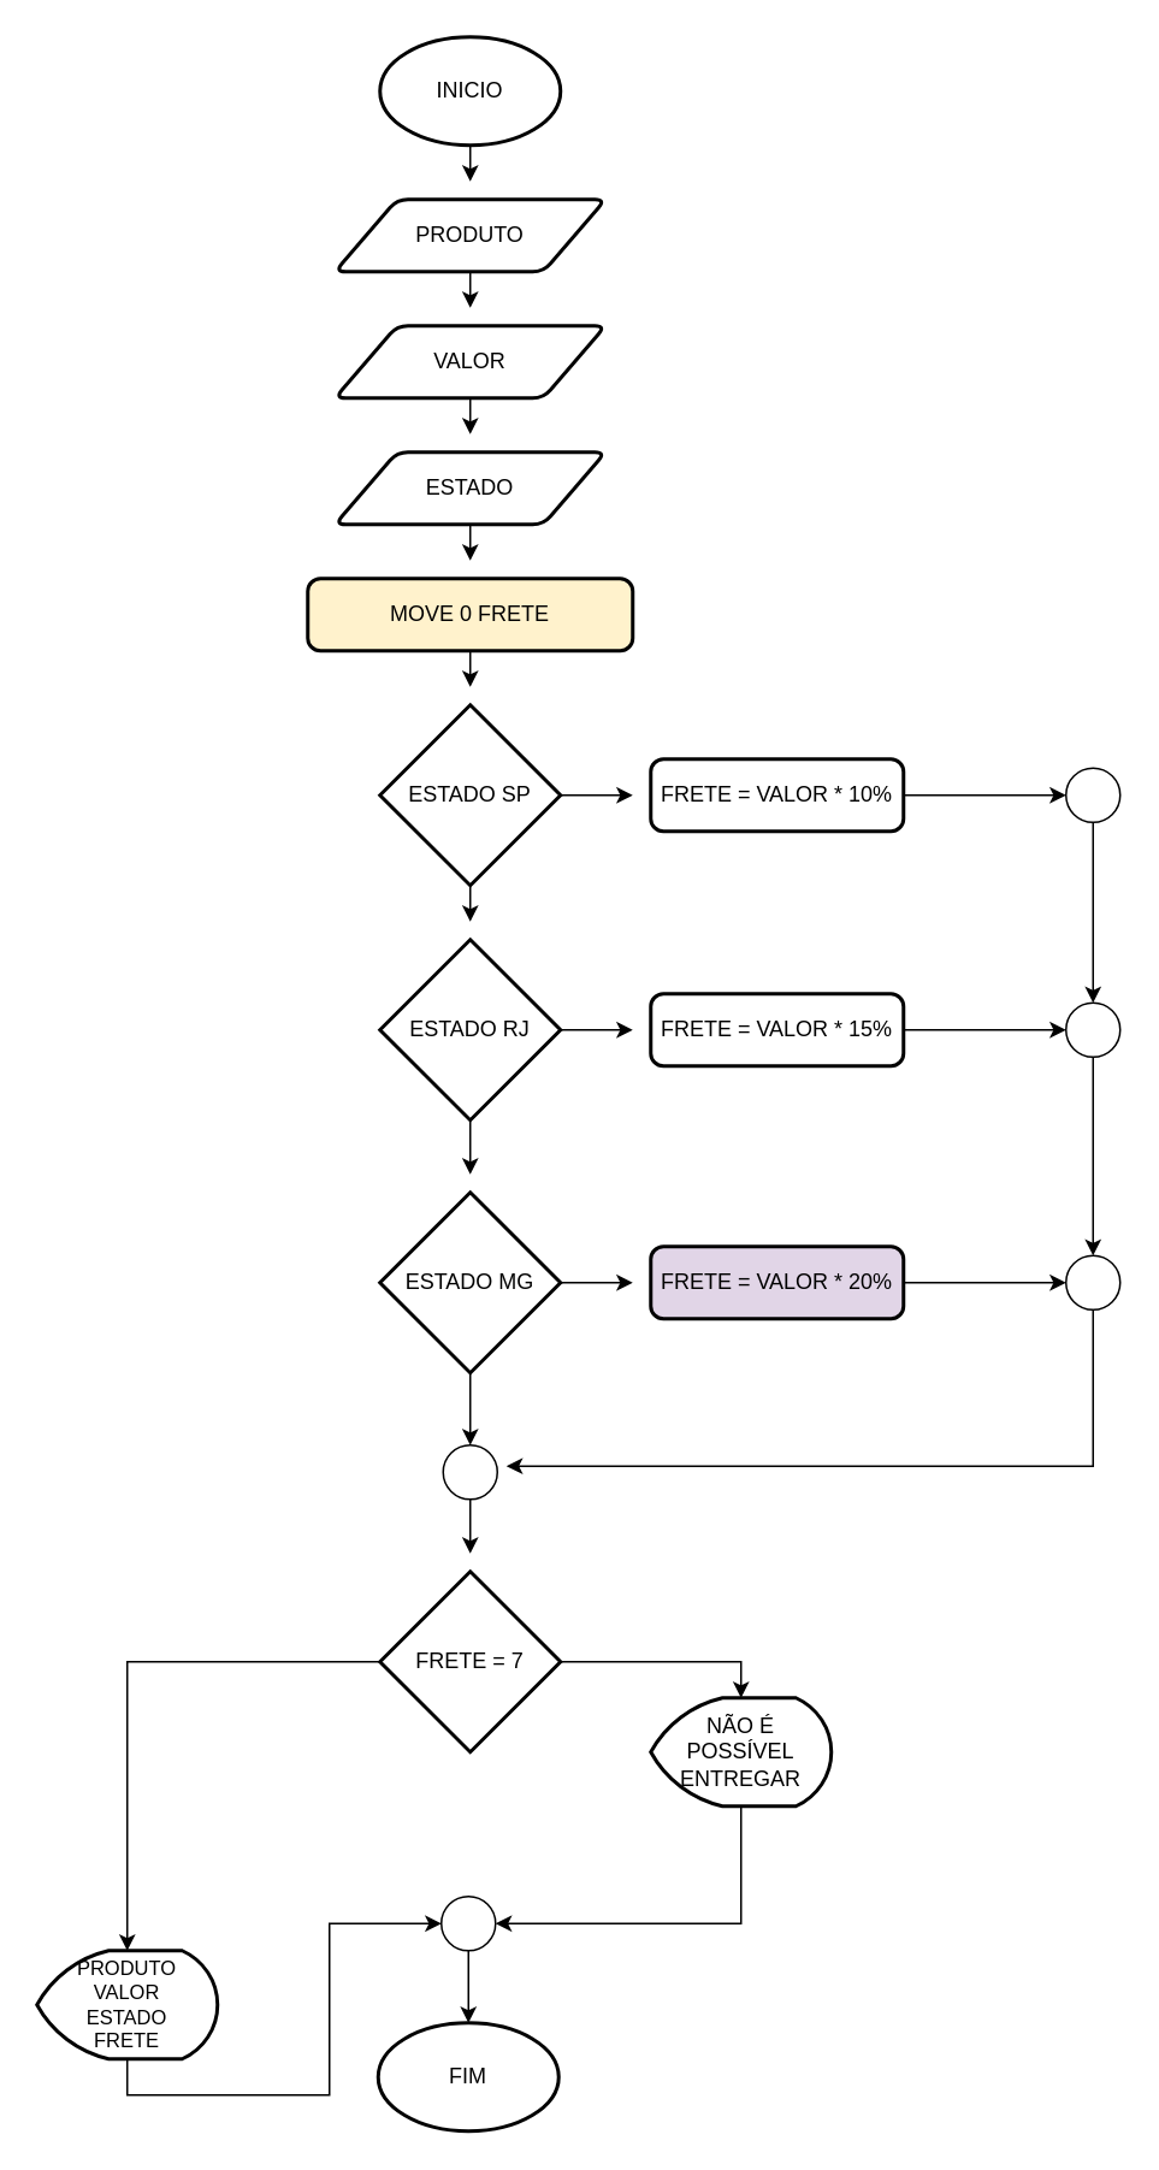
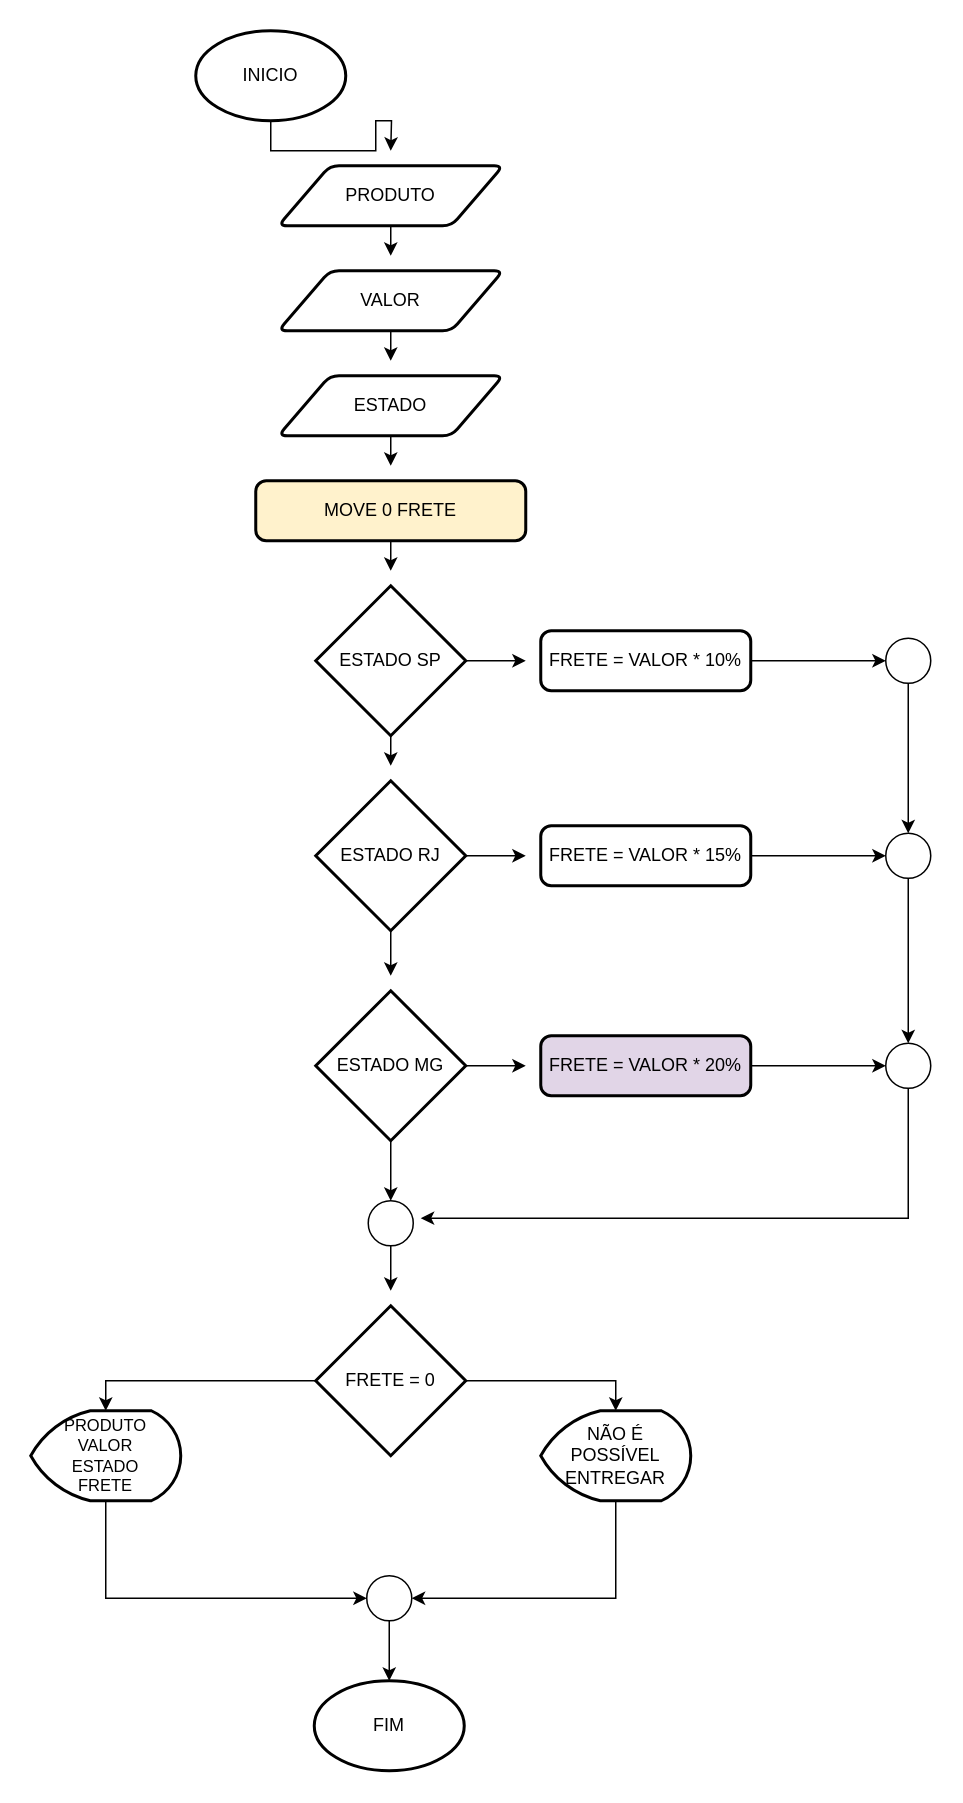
  <mxCell id="0" />
  <mxCell id="1" parent="0" />
  <mxCell id="2" style="edgeStyle=orthogonalEdgeStyle;rounded=0;orthogonalLoop=1;jettySize=auto;html=1;exitX=0.5;exitY=1;exitDx=0;exitDy=0;exitPerimeter=0;" edge="1" parent="1" source="3"><mxGeometry relative="1" as="geometry"><mxPoint x="260" y="100" as="targetPoint" /></mxGeometry></mxCell>
- <mxCell id="3" value="INICIO" style="strokeWidth=2;html=1;shape=mxgraph.flowchart.start_1;whiteSpace=wrap;" vertex="1" parent="1"><mxGeometry x="210" y="20" width="100" height="60" as="geometry" /></mxCell>
+ <mxCell id="3" value="INICIO" style="strokeWidth=2;html=1;shape=mxgraph.flowchart.start_1;whiteSpace=wrap;" vertex="1" parent="1"><mxGeometry x="130" y="20" width="100" height="60" as="geometry" /></mxCell>
  <mxCell id="4" style="edgeStyle=orthogonalEdgeStyle;rounded=0;orthogonalLoop=1;jettySize=auto;html=1;exitX=0.5;exitY=1;exitDx=0;exitDy=0;" edge="1" parent="1" source="5"><mxGeometry relative="1" as="geometry"><mxPoint x="260" y="170" as="targetPoint" /></mxGeometry></mxCell>
  <mxCell id="5" value="PRODUTO" style="shape=parallelogram;html=1;strokeWidth=2;perimeter=parallelogramPerimeter;whiteSpace=wrap;rounded=1;arcSize=12;size=0.23;" vertex="1" parent="1"><mxGeometry x="185" y="110" width="150" height="40" as="geometry" /></mxCell>
  <mxCell id="6" style="edgeStyle=orthogonalEdgeStyle;rounded=0;orthogonalLoop=1;jettySize=auto;html=1;exitX=0.5;exitY=1;exitDx=0;exitDy=0;" edge="1" parent="1" source="7"><mxGeometry relative="1" as="geometry"><mxPoint x="260" y="240" as="targetPoint" /></mxGeometry></mxCell>
  <mxCell id="7" value="VALOR" style="shape=parallelogram;html=1;strokeWidth=2;perimeter=parallelogramPerimeter;whiteSpace=wrap;rounded=1;arcSize=12;size=0.23;" vertex="1" parent="1"><mxGeometry x="185" y="180" width="150" height="40" as="geometry" /></mxCell>
  <mxCell id="8" style="edgeStyle=orthogonalEdgeStyle;rounded=0;orthogonalLoop=1;jettySize=auto;html=1;exitX=0.5;exitY=1;exitDx=0;exitDy=0;" edge="1" parent="1" source="9"><mxGeometry relative="1" as="geometry"><mxPoint x="260" y="310" as="targetPoint" /></mxGeometry></mxCell>
  <mxCell id="9" value="ESTADO" style="shape=parallelogram;html=1;strokeWidth=2;perimeter=parallelogramPerimeter;whiteSpace=wrap;rounded=1;arcSize=12;size=0.23;" vertex="1" parent="1"><mxGeometry x="185" y="250" width="150" height="40" as="geometry" /></mxCell>
  <mxCell id="10" style="edgeStyle=orthogonalEdgeStyle;rounded=0;orthogonalLoop=1;jettySize=auto;html=1;exitX=0.5;exitY=1;exitDx=0;exitDy=0;" edge="1" parent="1" source="11"><mxGeometry relative="1" as="geometry"><mxPoint x="260" y="380" as="targetPoint" /></mxGeometry></mxCell>
  <mxCell id="11" value="MOVE 0 FRETE" style="rounded=1;whiteSpace=wrap;html=1;absoluteArcSize=1;arcSize=14;strokeWidth=2;fillColor=#fff2cc;" vertex="1" parent="1"><mxGeometry x="170" y="320" width="180" height="40" as="geometry" /></mxCell>
  <mxCell id="12" style="edgeStyle=orthogonalEdgeStyle;rounded=0;orthogonalLoop=1;jettySize=auto;html=1;exitX=1;exitY=0.5;exitDx=0;exitDy=0;exitPerimeter=0;" edge="1" parent="1" source="14"><mxGeometry relative="1" as="geometry"><mxPoint x="350" y="440" as="targetPoint" /></mxGeometry></mxCell>
  <mxCell id="13" style="edgeStyle=orthogonalEdgeStyle;rounded=0;orthogonalLoop=1;jettySize=auto;html=1;exitX=0.5;exitY=1;exitDx=0;exitDy=0;exitPerimeter=0;" edge="1" parent="1" source="14"><mxGeometry relative="1" as="geometry"><mxPoint x="260" y="510" as="targetPoint" /></mxGeometry></mxCell>
  <mxCell id="14" value="ESTADO SP" style="strokeWidth=2;html=1;shape=mxgraph.flowchart.decision;whiteSpace=wrap;" vertex="1" parent="1"><mxGeometry x="210" y="390" width="100" height="100" as="geometry" /></mxCell>
  <mxCell id="15" style="edgeStyle=orthogonalEdgeStyle;rounded=0;orthogonalLoop=1;jettySize=auto;html=1;exitX=1;exitY=0.5;exitDx=0;exitDy=0;exitPerimeter=0;" edge="1" parent="1" source="17"><mxGeometry relative="1" as="geometry"><mxPoint x="350" y="570" as="targetPoint" /></mxGeometry></mxCell>
  <mxCell id="16" style="edgeStyle=orthogonalEdgeStyle;rounded=0;orthogonalLoop=1;jettySize=auto;html=1;exitX=0.5;exitY=1;exitDx=0;exitDy=0;exitPerimeter=0;" edge="1" parent="1" source="17"><mxGeometry relative="1" as="geometry"><mxPoint x="260" y="650" as="targetPoint" /></mxGeometry></mxCell>
  <mxCell id="17" value="ESTADO RJ" style="strokeWidth=2;html=1;shape=mxgraph.flowchart.decision;whiteSpace=wrap;" vertex="1" parent="1"><mxGeometry x="210" y="520" width="100" height="100" as="geometry" /></mxCell>
  <mxCell id="18" style="edgeStyle=orthogonalEdgeStyle;rounded=0;orthogonalLoop=1;jettySize=auto;html=1;exitX=1;exitY=0.5;exitDx=0;exitDy=0;exitPerimeter=0;" edge="1" parent="1" source="19"><mxGeometry relative="1" as="geometry"><mxPoint x="350" y="710" as="targetPoint" /></mxGeometry></mxCell>
  <mxCell id="19" value="ESTADO MG" style="strokeWidth=2;html=1;shape=mxgraph.flowchart.decision;whiteSpace=wrap;" vertex="1" parent="1"><mxGeometry x="210" y="660" width="100" height="100" as="geometry" /></mxCell>
  <mxCell id="20" value="FRETE = VALOR * 15%" style="rounded=1;whiteSpace=wrap;html=1;absoluteArcSize=1;arcSize=14;strokeWidth=2;" vertex="1" parent="1"><mxGeometry x="360" y="550" width="140" height="40" as="geometry" /></mxCell>
  <mxCell id="21" value="FRETE = VALOR * 20%" style="rounded=1;whiteSpace=wrap;html=1;absoluteArcSize=1;arcSize=14;strokeWidth=2;fillColor=#e1d5e7;" vertex="1" parent="1"><mxGeometry x="360" y="690" width="140" height="40" as="geometry" /></mxCell>
  <mxCell id="22" value="FRETE = VALOR * 10%" style="rounded=1;whiteSpace=wrap;html=1;absoluteArcSize=1;arcSize=14;strokeWidth=2;" vertex="1" parent="1"><mxGeometry x="360" y="420" width="140" height="40" as="geometry" /></mxCell>
  <mxCell id="23" style="edgeStyle=orthogonalEdgeStyle;rounded=0;orthogonalLoop=1;jettySize=auto;html=1;exitX=0.5;exitY=1;exitDx=0;exitDy=0;exitPerimeter=0;" edge="1" parent="1" source="24" target="25"><mxGeometry relative="1" as="geometry" /></mxCell>
  <mxCell id="24" value="" style="verticalLabelPosition=bottom;verticalAlign=top;html=1;shape=mxgraph.flowchart.on-page_reference;" vertex="1" parent="1"><mxGeometry x="590" y="425" width="30" height="30" as="geometry" /></mxCell>
  <mxCell id="25" value="" style="verticalLabelPosition=bottom;verticalAlign=top;html=1;shape=mxgraph.flowchart.on-page_reference;" vertex="1" parent="1"><mxGeometry x="590" y="555" width="30" height="30" as="geometry" /></mxCell>
  <mxCell id="26" style="edgeStyle=orthogonalEdgeStyle;rounded=0;orthogonalLoop=1;jettySize=auto;html=1;exitX=0.5;exitY=1;exitDx=0;exitDy=0;exitPerimeter=0;" edge="1" parent="1" source="27"><mxGeometry relative="1" as="geometry"><mxPoint x="280" y="811.6" as="targetPoint" /><Array as="points"><mxPoint x="605" y="812" /></Array></mxGeometry></mxCell>
  <mxCell id="27" value="" style="verticalLabelPosition=bottom;verticalAlign=top;html=1;shape=mxgraph.flowchart.on-page_reference;" vertex="1" parent="1"><mxGeometry x="590" y="695" width="30" height="30" as="geometry" /></mxCell>
  <mxCell id="28" style="edgeStyle=orthogonalEdgeStyle;rounded=0;orthogonalLoop=1;jettySize=auto;html=1;exitX=1;exitY=0.5;exitDx=0;exitDy=0;entryX=0;entryY=0.5;entryDx=0;entryDy=0;entryPerimeter=0;" edge="1" parent="1" source="22" target="24"><mxGeometry relative="1" as="geometry" /></mxCell>
  <mxCell id="29" style="edgeStyle=orthogonalEdgeStyle;rounded=0;orthogonalLoop=1;jettySize=auto;html=1;exitX=1;exitY=0.5;exitDx=0;exitDy=0;entryX=0;entryY=0.5;entryDx=0;entryDy=0;entryPerimeter=0;" edge="1" parent="1" source="20" target="25"><mxGeometry relative="1" as="geometry" /></mxCell>
  <mxCell id="30" style="edgeStyle=orthogonalEdgeStyle;rounded=0;orthogonalLoop=1;jettySize=auto;html=1;exitX=0.5;exitY=1;exitDx=0;exitDy=0;exitPerimeter=0;entryX=0.5;entryY=0;entryDx=0;entryDy=0;entryPerimeter=0;" edge="1" parent="1" source="25" target="27"><mxGeometry relative="1" as="geometry" /></mxCell>
  <mxCell id="31" style="edgeStyle=orthogonalEdgeStyle;rounded=0;orthogonalLoop=1;jettySize=auto;html=1;exitX=1;exitY=0.5;exitDx=0;exitDy=0;entryX=0;entryY=0.5;entryDx=0;entryDy=0;entryPerimeter=0;" edge="1" parent="1" source="21" target="27"><mxGeometry relative="1" as="geometry" /></mxCell>
  <mxCell id="32" style="edgeStyle=orthogonalEdgeStyle;rounded=0;orthogonalLoop=1;jettySize=auto;html=1;exitX=0.5;exitY=1;exitDx=0;exitDy=0;exitPerimeter=0;" edge="1" parent="1" source="33"><mxGeometry relative="1" as="geometry"><mxPoint x="260" y="860" as="targetPoint" /></mxGeometry></mxCell>
  <mxCell id="33" value="" style="verticalLabelPosition=bottom;verticalAlign=top;html=1;shape=mxgraph.flowchart.on-page_reference;" vertex="1" parent="1"><mxGeometry x="245" y="800" width="30" height="30" as="geometry" /></mxCell>
  <mxCell id="34" style="edgeStyle=orthogonalEdgeStyle;rounded=0;orthogonalLoop=1;jettySize=auto;html=1;exitX=0.5;exitY=1;exitDx=0;exitDy=0;exitPerimeter=0;entryX=0.5;entryY=0;entryDx=0;entryDy=0;entryPerimeter=0;" edge="1" parent="1" source="19" target="33"><mxGeometry relative="1" as="geometry" /></mxCell>
- <mxCell id="35" value="FRETE = 7" style="strokeWidth=2;html=1;shape=mxgraph.flowchart.decision;whiteSpace=wrap;" vertex="1" parent="1"><mxGeometry x="210" y="870" width="100" height="100" as="geometry" /></mxCell>
+ <mxCell id="35" value="FRETE = 0" style="strokeWidth=2;html=1;shape=mxgraph.flowchart.decision;whiteSpace=wrap;" vertex="1" parent="1"><mxGeometry x="210" y="870" width="100" height="100" as="geometry" /></mxCell>
  <mxCell id="36" value="NÃO É POSSÍVEL ENTREGAR" style="strokeWidth=2;html=1;shape=mxgraph.flowchart.display;whiteSpace=wrap;" vertex="1" parent="1"><mxGeometry x="360" y="940" width="100" height="60" as="geometry" /></mxCell>
  <mxCell id="37" style="edgeStyle=orthogonalEdgeStyle;rounded=0;orthogonalLoop=1;jettySize=auto;html=1;exitX=1;exitY=0.5;exitDx=0;exitDy=0;exitPerimeter=0;entryX=0.5;entryY=0;entryDx=0;entryDy=0;entryPerimeter=0;" edge="1" parent="1" source="35" target="36"><mxGeometry relative="1" as="geometry" /></mxCell>
- <mxCell id="38" value="PRODUTO&lt;div&gt;VALOR&lt;/div&gt;&lt;div&gt;ESTADO&lt;/div&gt;&lt;div&gt;FRETE&lt;/div&gt;" style="strokeWidth=2;html=1;shape=mxgraph.flowchart.display;whiteSpace=wrap;fontSize=11;" vertex="1" parent="1"><mxGeometry x="20" y="1080" width="100" height="60" as="geometry" /></mxCell>
+ <mxCell id="38" value="PRODUTO&lt;div&gt;VALOR&lt;/div&gt;&lt;div&gt;ESTADO&lt;/div&gt;&lt;div&gt;FRETE&lt;/div&gt;" style="strokeWidth=2;html=1;shape=mxgraph.flowchart.display;whiteSpace=wrap;fontSize=11;" vertex="1" parent="1"><mxGeometry x="20" y="940" width="100" height="60" as="geometry" /></mxCell>
  <mxCell id="39" style="edgeStyle=orthogonalEdgeStyle;rounded=0;orthogonalLoop=1;jettySize=auto;html=1;exitX=0;exitY=0.5;exitDx=0;exitDy=0;exitPerimeter=0;entryX=0.5;entryY=0;entryDx=0;entryDy=0;entryPerimeter=0;" edge="1" parent="1" source="35" target="38"><mxGeometry relative="1" as="geometry" /></mxCell>
  <mxCell id="40" style="edgeStyle=orthogonalEdgeStyle;rounded=0;orthogonalLoop=1;jettySize=auto;html=1;exitX=0.5;exitY=1;exitDx=0;exitDy=0;exitPerimeter=0;" edge="1" parent="1" source="41" target="44"><mxGeometry relative="1" as="geometry"><mxPoint x="259" y="1120" as="targetPoint" /></mxGeometry></mxCell>
  <mxCell id="41" value="" style="verticalLabelPosition=bottom;verticalAlign=top;html=1;shape=mxgraph.flowchart.on-page_reference;" vertex="1" parent="1"><mxGeometry x="244" y="1050" width="30" height="30" as="geometry" /></mxCell>
  <mxCell id="42" style="edgeStyle=orthogonalEdgeStyle;rounded=0;orthogonalLoop=1;jettySize=auto;html=1;exitX=0.5;exitY=1;exitDx=0;exitDy=0;exitPerimeter=0;entryX=1;entryY=0.5;entryDx=0;entryDy=0;entryPerimeter=0;" edge="1" parent="1" source="36" target="41"><mxGeometry relative="1" as="geometry" /></mxCell>
  <mxCell id="43" style="edgeStyle=orthogonalEdgeStyle;rounded=0;orthogonalLoop=1;jettySize=auto;html=1;exitX=0.5;exitY=1;exitDx=0;exitDy=0;exitPerimeter=0;entryX=0;entryY=0.5;entryDx=0;entryDy=0;entryPerimeter=0;" edge="1" parent="1" source="38" target="41"><mxGeometry relative="1" as="geometry" /></mxCell>
  <mxCell id="44" value="FIM" style="strokeWidth=2;html=1;shape=mxgraph.flowchart.start_1;whiteSpace=wrap;" vertex="1" parent="1"><mxGeometry x="209" y="1120" width="100" height="60" as="geometry" /></mxCell>
